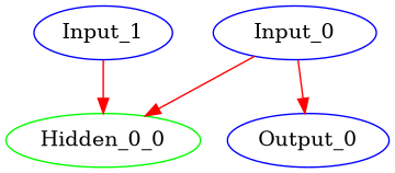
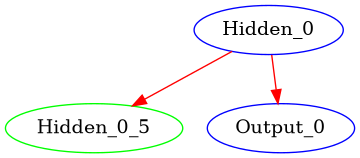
  strict digraph {
    node [color=blue]
    edge [color=red]
-   Hidden_0_0 [color=green]
-   Input_0
+   Hidden_0_0 [color=green label=Hidden_0_5]
+   Input_0 [label=Hidden_0]
    Output_0
-   Input_1
    Input_0 -> Hidden_0_0
    Input_0 -> Output_0
-   Input_1 -> Hidden_0_0
  }
